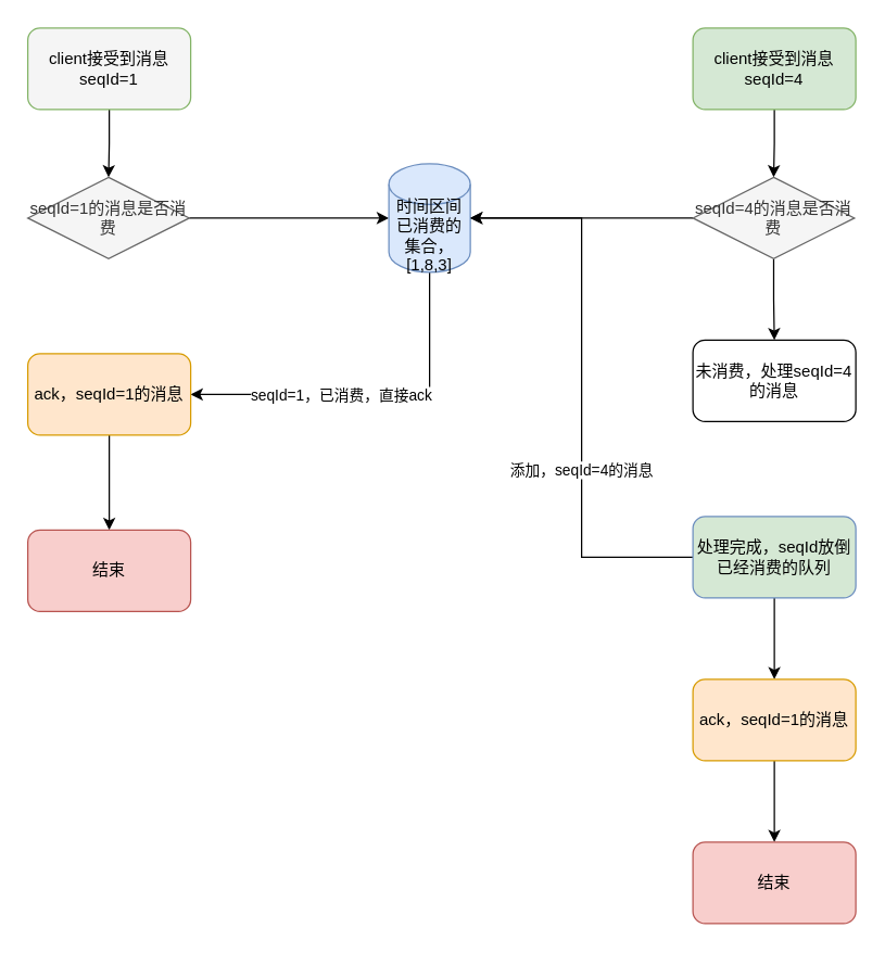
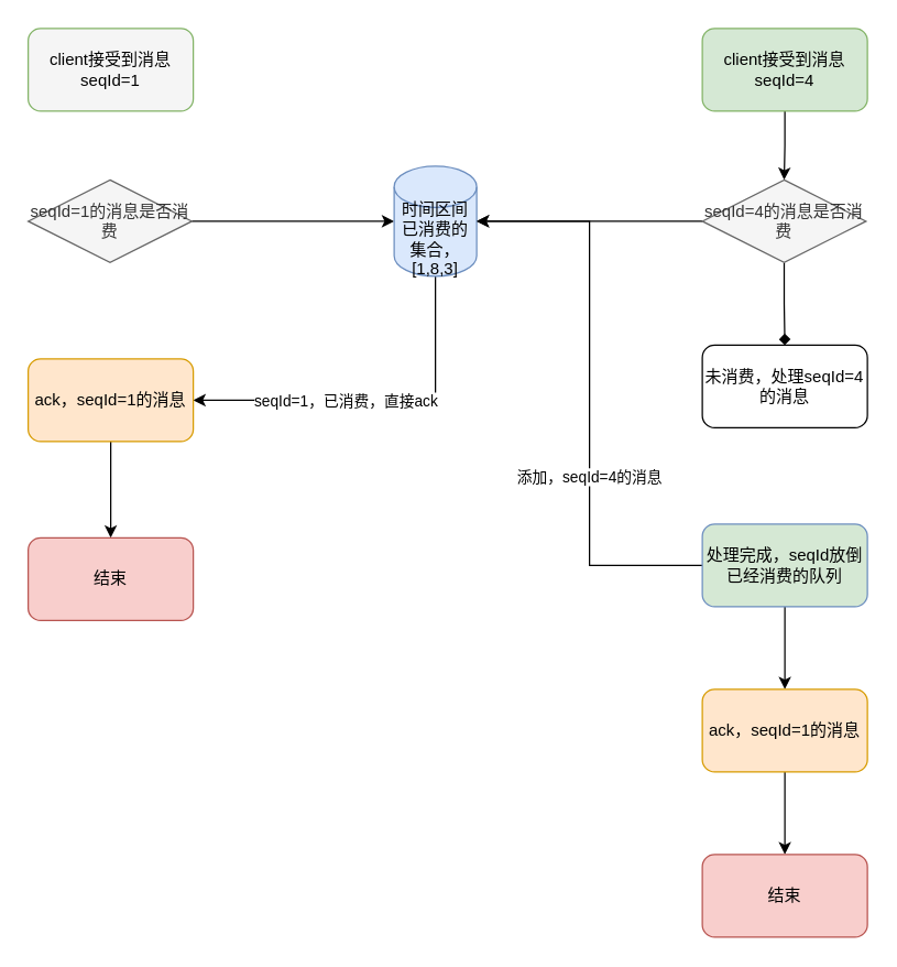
  <mxCell id="0" />
  <mxCell id="1" parent="0" />
- <mxCell id="2" style="edgeStyle=orthogonalEdgeStyle;rounded=0;orthogonalLoop=1;jettySize=auto;html=1;" edge="1" parent="1" source="3" target="5"><mxGeometry relative="1" as="geometry" /></mxCell>
  <mxCell id="3" value="client接受到消息seqId=1" style="rounded=1;whiteSpace=wrap;html=1;fillColor=#f5f5f5;strokeColor=#82b366;" vertex="1" parent="1"><mxGeometry x="20" y="20" width="120" height="60" as="geometry" /></mxCell>
  <mxCell id="4" style="edgeStyle=orthogonalEdgeStyle;rounded=0;orthogonalLoop=1;jettySize=auto;html=1;exitX=1;exitY=0.5;exitDx=0;exitDy=0;" edge="1" parent="1" source="5" target="8"><mxGeometry relative="1" as="geometry" /></mxCell>
  <mxCell id="5" value="seqId=1的消息是否消费" style="rhombus;whiteSpace=wrap;html=1;fillColor=#f5f5f5;strokeColor=#666666;fontColor=#333333;" vertex="1" parent="1"><mxGeometry x="20" y="130" width="119" height="60" as="geometry" /></mxCell>
  <mxCell id="6" style="edgeStyle=orthogonalEdgeStyle;rounded=0;orthogonalLoop=1;jettySize=auto;html=1;entryX=1;entryY=0.5;entryDx=0;entryDy=0;" edge="1" parent="1" source="8" target="10"><mxGeometry relative="1" as="geometry"><Array as="points"><mxPoint x="316" y="290" /></Array></mxGeometry></mxCell>
  <mxCell id="7" value="seqId=1，已消费，直接ack" style="edgeLabel;html=1;align=center;verticalAlign=middle;resizable=0;points=[];" vertex="1" connectable="0" parent="6"><mxGeometry x="0.444" y="2" relative="1" as="geometry"><mxPoint x="36" y="-2" as="offset" /></mxGeometry></mxCell>
  <mxCell id="8" value="时间区间已消费的集合，&lt;br&gt;[1,8,3]" style="shape=cylinder3;whiteSpace=wrap;html=1;boundedLbl=1;backgroundOutline=1;size=15;fillColor=#dae8fc;strokeColor=#6c8ebf;" vertex="1" parent="1"><mxGeometry x="286" y="120" width="60" height="80" as="geometry" /></mxCell>
  <mxCell id="9" style="edgeStyle=orthogonalEdgeStyle;rounded=0;orthogonalLoop=1;jettySize=auto;html=1;entryX=0.5;entryY=0;entryDx=0;entryDy=0;" edge="1" parent="1" source="10" target="11"><mxGeometry relative="1" as="geometry" /></mxCell>
  <mxCell id="10" value="ack，seqId=1的消息" style="rounded=1;whiteSpace=wrap;html=1;fillColor=#ffe6cc;strokeColor=#d79b00;" vertex="1" parent="1"><mxGeometry x="20" y="260" width="120" height="60" as="geometry" /></mxCell>
  <mxCell id="11" value="结束" style="rounded=1;whiteSpace=wrap;html=1;fillColor=#f8cecc;strokeColor=#b85450;" vertex="1" parent="1"><mxGeometry x="20" y="390" width="120" height="60" as="geometry" /></mxCell>
  <mxCell id="12" style="edgeStyle=orthogonalEdgeStyle;rounded=0;orthogonalLoop=1;jettySize=auto;html=1;" edge="1" parent="1" source="13" target="16"><mxGeometry relative="1" as="geometry" /></mxCell>
  <mxCell id="13" value="client接受到消息seqId=4" style="rounded=1;whiteSpace=wrap;html=1;fillColor=#d5e8d4;strokeColor=#82b366;" vertex="1" parent="1"><mxGeometry x="510" y="20" width="120" height="60" as="geometry" /></mxCell>
  <mxCell id="14" style="edgeStyle=orthogonalEdgeStyle;rounded=0;orthogonalLoop=1;jettySize=auto;html=1;entryX=1;entryY=0.5;entryDx=0;entryDy=0;entryPerimeter=0;" edge="1" parent="1" source="16" target="8"><mxGeometry relative="1" as="geometry" /></mxCell>
- <mxCell id="15" style="edgeStyle=orthogonalEdgeStyle;rounded=0;orthogonalLoop=1;jettySize=auto;html=1;" edge="1" parent="1" source="16" target="17"><mxGeometry relative="1" as="geometry" /></mxCell>
+ <mxCell id="15" style="edgeStyle=orthogonalEdgeStyle;rounded=0;orthogonalLoop=1;jettySize=auto;html=1;endArrow=diamond;" edge="1" parent="1" source="16" target="17"><mxGeometry relative="1" as="geometry" /></mxCell>
  <mxCell id="16" value="seqId=4的消息是否消费" style="rhombus;whiteSpace=wrap;html=1;fillColor=#f5f5f5;strokeColor=#666666;fontColor=#333333;" vertex="1" parent="1"><mxGeometry x="510" y="130" width="119" height="60" as="geometry" /></mxCell>
  <mxCell id="17" value="未消费，处理seqId=4的消息" style="rounded=1;whiteSpace=wrap;html=1;" vertex="1" parent="1"><mxGeometry x="510" y="250" width="120" height="60" as="geometry" /></mxCell>
  <mxCell id="18" style="edgeStyle=orthogonalEdgeStyle;rounded=0;orthogonalLoop=1;jettySize=auto;html=1;entryX=1;entryY=0.5;entryDx=0;entryDy=0;entryPerimeter=0;" edge="1" parent="1" source="21" target="8"><mxGeometry relative="1" as="geometry"><mxPoint x="370" y="200" as="targetPoint" /></mxGeometry></mxCell>
  <mxCell id="19" value="添加，seqId=4的消息" style="edgeLabel;html=1;align=center;verticalAlign=middle;resizable=0;points=[];" vertex="1" connectable="0" parent="18"><mxGeometry x="-0.29" y="1" relative="1" as="geometry"><mxPoint as="offset" /></mxGeometry></mxCell>
  <mxCell id="20" style="edgeStyle=orthogonalEdgeStyle;rounded=0;orthogonalLoop=1;jettySize=auto;html=1;" edge="1" parent="1" source="21" target="23"><mxGeometry relative="1" as="geometry" /></mxCell>
  <mxCell id="21" value="处理完成，seqId放倒已经消费的队列" style="rounded=1;whiteSpace=wrap;html=1;fillColor=#d5e8d4;strokeColor=#6c8ebf;" vertex="1" parent="1"><mxGeometry x="510" y="380" width="120" height="60" as="geometry" /></mxCell>
  <mxCell id="22" style="edgeStyle=orthogonalEdgeStyle;rounded=0;orthogonalLoop=1;jettySize=auto;html=1;" edge="1" parent="1" source="23" target="24"><mxGeometry relative="1" as="geometry" /></mxCell>
  <mxCell id="23" value="ack，seqId=1的消息" style="rounded=1;whiteSpace=wrap;html=1;fillColor=#ffe6cc;strokeColor=#d79b00;" vertex="1" parent="1"><mxGeometry x="510" y="500" width="120" height="60" as="geometry" /></mxCell>
  <mxCell id="24" value="结束" style="rounded=1;whiteSpace=wrap;html=1;fillColor=#f8cecc;strokeColor=#b85450;" vertex="1" parent="1"><mxGeometry x="510" y="620" width="120" height="60" as="geometry" /></mxCell>
